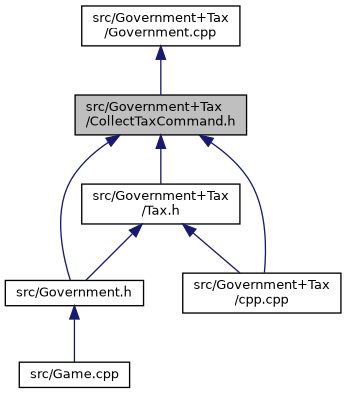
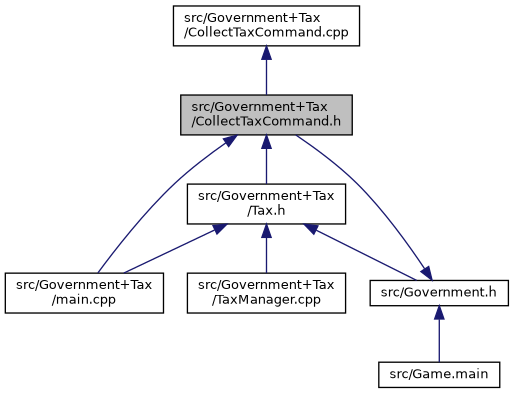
  digraph {
    node [color=black fillcolor=white fontname=Helvetica fontsize=10 shape=record style=filled]
    edge [color=midnightblue dir=back fontname=Helvetica fontsize=10 labelfontname=Helvetica labelfontsize=10 style=solid]
    n1 [fillcolor=grey75 fontcolor=black height=0.2 label="src/Government+Tax\l/CollectTaxCommand.h" width=0.4]
    n2 [height=0.2 label="src/Government.h" width=0.4]
-   n3 [height=0.2 label="src/Government+Tax\l/cpp.cpp" width=0.4]
+   n3 [height=0.2 label="src/Government+Tax\l/main.cpp" width=0.4]
    n4 [height=0.2 label="src/Government+Tax\l/Tax.h" width=0.4]
-   n5 [height=0.2 label="src/Game.cpp" width=0.4]
-   n6 [height=0.2 label="src/Government+Tax\l/Government.cpp" width=0.4]
-   n1 -> n2
+   n5 [height=0.2 label="src/Game.main" width=0.4]
+   n6 [height=0.2 label="src/Government+Tax\l/CollectTaxCommand.cpp" width=0.4]
+   n7 [height=0.2 label="src/Government+Tax\l/TaxManager.cpp" width=0.4]
+   n2 -> n1
    n1 -> n3
    n1 -> n4
    n2 -> n5
    n4 -> n2
    n4 -> n3
+   n4 -> n7
    n6 -> n1
  }
